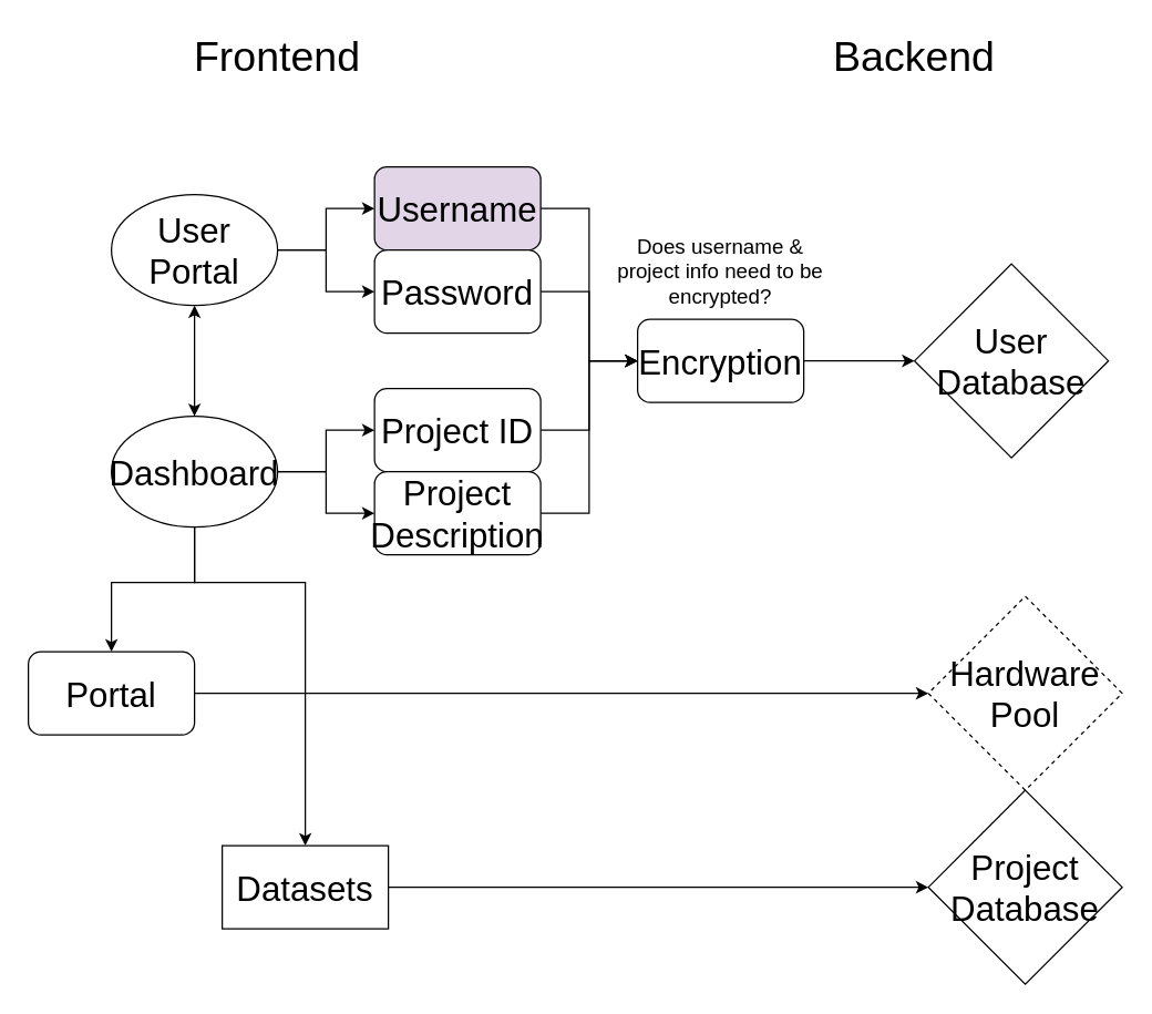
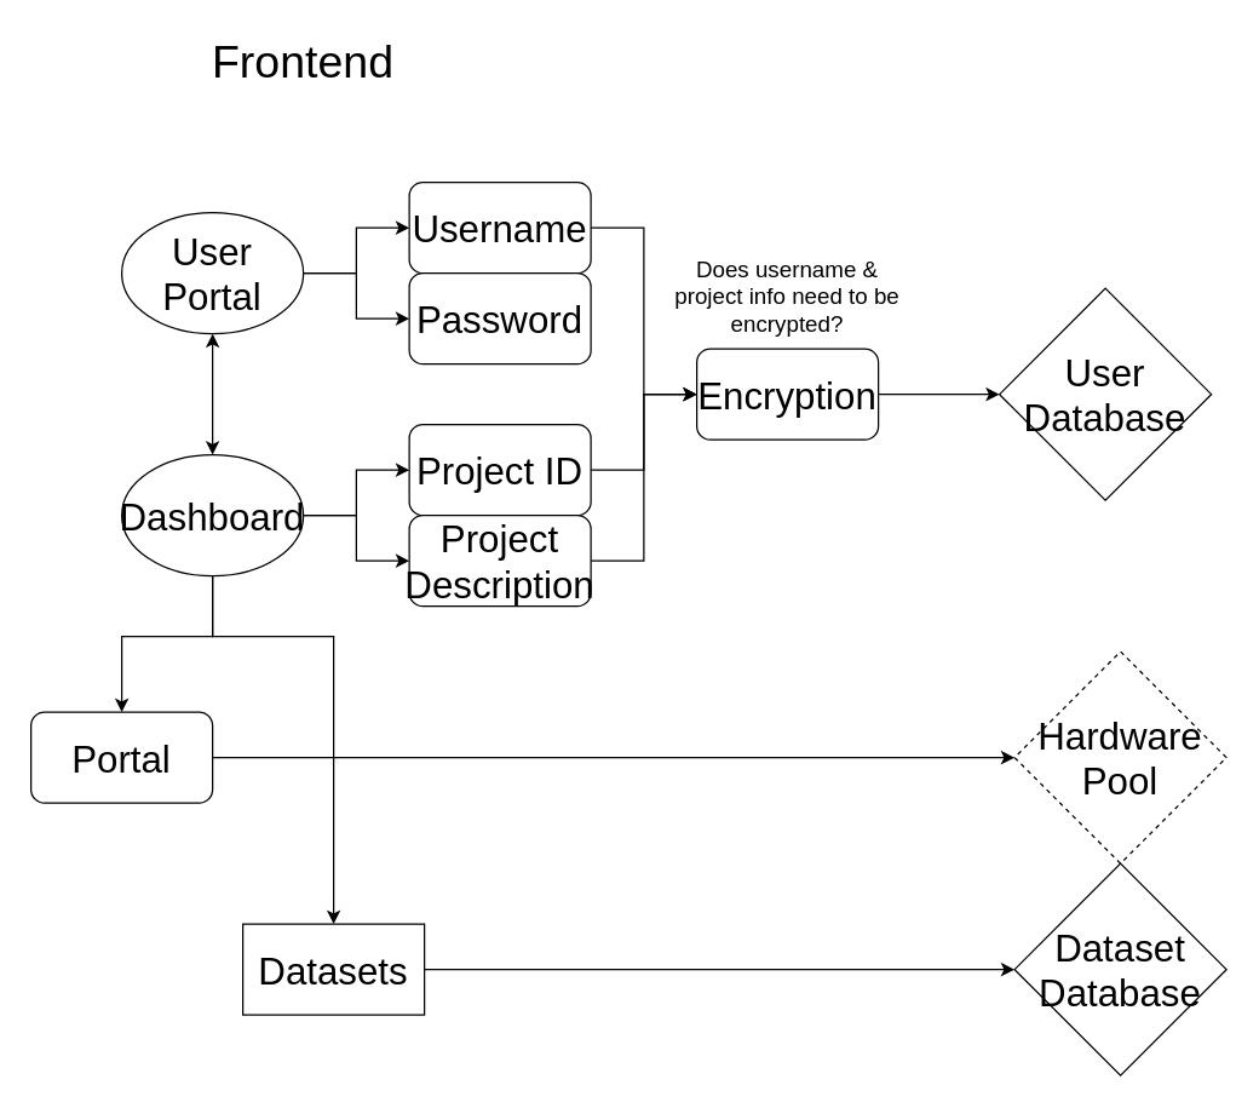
  <mxCell id="0" />
  <mxCell id="1" parent="0" />
  <mxCell id="2" value="Frontend" style="text;html=1;strokeColor=none;fillColor=none;align=center;verticalAlign=middle;whiteSpace=wrap;rounded=0;fontSize=30;" vertex="1" parent="1"><mxGeometry x="140" y="20" width="120" height="40" as="geometry" /></mxCell>
  <mxCell id="3" style="edgeStyle=orthogonalEdgeStyle;rounded=0;orthogonalLoop=1;jettySize=auto;html=1;exitX=1;exitY=0.5;exitDx=0;exitDy=0;entryX=0;entryY=0.5;entryDx=0;entryDy=0;fontSize=25;" edge="1" parent="1" source="5" target="18"><mxGeometry relative="1" as="geometry" /></mxCell>
  <mxCell id="4" style="edgeStyle=orthogonalEdgeStyle;rounded=0;orthogonalLoop=1;jettySize=auto;html=1;exitX=1;exitY=0.5;exitDx=0;exitDy=0;fontSize=25;" edge="1" parent="1" source="5" target="20"><mxGeometry relative="1" as="geometry" /></mxCell>
  <mxCell id="5" value="User Portal" style="ellipse;whiteSpace=wrap;html=1;fontSize=25;" vertex="1" parent="1"><mxGeometry x="80" y="140" width="120" height="80" as="geometry" /></mxCell>
- <mxCell id="6" value="Backend" style="text;html=1;strokeColor=none;fillColor=none;align=center;verticalAlign=middle;whiteSpace=wrap;rounded=0;fontSize=30;" vertex="1" parent="1"><mxGeometry x="600" y="20" width="120" height="40" as="geometry" /></mxCell>
  <mxCell id="7" value="" style="endArrow=classic;startArrow=classic;html=1;rounded=0;fontSize=25;entryX=0.5;entryY=1;entryDx=0;entryDy=0;exitX=0.5;exitY=0;exitDx=0;exitDy=0;" edge="1" parent="1" source="16" target="5"><mxGeometry width="50" height="50" relative="1" as="geometry"><mxPoint x="140" y="250" as="sourcePoint" /><mxPoint x="440" y="280" as="targetPoint" /></mxGeometry></mxCell>
  <mxCell id="8" style="edgeStyle=orthogonalEdgeStyle;rounded=0;orthogonalLoop=1;jettySize=auto;html=1;exitX=1;exitY=0.5;exitDx=0;exitDy=0;fontSize=15;" edge="1" parent="1" source="9" target="31"><mxGeometry relative="1" as="geometry" /></mxCell>
  <mxCell id="9" value="Datasets" style="whiteSpace=wrap;html=1;fontSize=25;rounded=0;" vertex="1" parent="1"><mxGeometry x="160" y="610" width="120" height="60" as="geometry" /></mxCell>
  <mxCell id="10" style="edgeStyle=orthogonalEdgeStyle;rounded=0;orthogonalLoop=1;jettySize=auto;html=1;exitX=1;exitY=0.5;exitDx=0;exitDy=0;fontSize=15;" edge="1" parent="1" source="11" target="30"><mxGeometry relative="1" as="geometry" /></mxCell>
  <mxCell id="11" value="Portal" style="rounded=1;whiteSpace=wrap;html=1;fontSize=25;" vertex="1" parent="1"><mxGeometry x="20" y="470" width="120" height="60" as="geometry" /></mxCell>
  <mxCell id="12" style="edgeStyle=orthogonalEdgeStyle;rounded=0;orthogonalLoop=1;jettySize=auto;html=1;exitX=0.5;exitY=1;exitDx=0;exitDy=0;entryX=0.5;entryY=0;entryDx=0;entryDy=0;fontSize=25;" edge="1" parent="1" source="16" target="11"><mxGeometry relative="1" as="geometry"><Array as="points"><mxPoint x="140" y="420" /><mxPoint x="80" y="420" /></Array></mxGeometry></mxCell>
  <mxCell id="13" style="edgeStyle=orthogonalEdgeStyle;rounded=0;orthogonalLoop=1;jettySize=auto;html=1;exitX=0.5;exitY=1;exitDx=0;exitDy=0;fontSize=25;" edge="1" parent="1" source="16" target="9"><mxGeometry relative="1" as="geometry"><Array as="points"><mxPoint x="140" y="420" /><mxPoint x="220" y="420" /></Array></mxGeometry></mxCell>
  <mxCell id="14" style="edgeStyle=orthogonalEdgeStyle;rounded=0;orthogonalLoop=1;jettySize=auto;html=1;exitX=1;exitY=0.5;exitDx=0;exitDy=0;entryX=0;entryY=0.5;entryDx=0;entryDy=0;fontSize=15;" edge="1" parent="1" source="16" target="26"><mxGeometry relative="1" as="geometry" /></mxCell>
  <mxCell id="15" style="edgeStyle=orthogonalEdgeStyle;rounded=0;orthogonalLoop=1;jettySize=auto;html=1;exitX=1;exitY=0.5;exitDx=0;exitDy=0;entryX=0;entryY=0.5;entryDx=0;entryDy=0;fontSize=15;" edge="1" parent="1" source="16" target="28"><mxGeometry relative="1" as="geometry" /></mxCell>
  <mxCell id="16" value="Dashboard" style="ellipse;whiteSpace=wrap;html=1;fontSize=25;" vertex="1" parent="1"><mxGeometry x="80" y="300" width="120" height="80" as="geometry" /></mxCell>
  <mxCell id="17" style="edgeStyle=orthogonalEdgeStyle;rounded=0;orthogonalLoop=1;jettySize=auto;html=1;exitX=1;exitY=0.5;exitDx=0;exitDy=0;entryX=0;entryY=0.5;entryDx=0;entryDy=0;fontSize=25;" edge="1" parent="1" source="18" target="22"><mxGeometry relative="1" as="geometry" /></mxCell>
- <mxCell id="18" value="Username" style="rounded=1;whiteSpace=wrap;html=1;fontSize=25;fillColor=#e1d5e7;" vertex="1" parent="1"><mxGeometry x="270" y="120" width="120" height="60" as="geometry" /></mxCell>
- <mxCell id="19" style="edgeStyle=orthogonalEdgeStyle;rounded=0;orthogonalLoop=1;jettySize=auto;html=1;exitX=1;exitY=0.5;exitDx=0;exitDy=0;entryX=0;entryY=0.5;entryDx=0;entryDy=0;fontSize=25;" edge="1" parent="1" source="20" target="22"><mxGeometry relative="1" as="geometry" /></mxCell>
+ <mxCell id="18" value="Username" style="rounded=1;whiteSpace=wrap;html=1;fontSize=25;" vertex="1" parent="1"><mxGeometry x="270" y="120" width="120" height="60" as="geometry" /></mxCell>
  <mxCell id="20" value="Password" style="rounded=1;whiteSpace=wrap;html=1;fontSize=25;" vertex="1" parent="1"><mxGeometry x="270" y="180" width="120" height="60" as="geometry" /></mxCell>
  <mxCell id="21" style="edgeStyle=orthogonalEdgeStyle;rounded=0;orthogonalLoop=1;jettySize=auto;html=1;exitX=1;exitY=0.5;exitDx=0;exitDy=0;fontSize=15;" edge="1" parent="1" source="22" target="23"><mxGeometry relative="1" as="geometry" /></mxCell>
  <mxCell id="22" value="Encryption" style="rounded=1;whiteSpace=wrap;html=1;fontSize=25;" vertex="1" parent="1"><mxGeometry x="460" y="230" width="120" height="60" as="geometry" /></mxCell>
  <mxCell id="23" value="User Database" style="rhombus;whiteSpace=wrap;html=1;fontSize=25;" vertex="1" parent="1"><mxGeometry x="660" y="190" width="140" height="140" as="geometry" /></mxCell>
  <mxCell id="24" value="Does username &amp;amp; project info need to be encrypted?" style="text;html=1;strokeColor=none;fillColor=none;align=center;verticalAlign=middle;whiteSpace=wrap;rounded=0;fontSize=15;" vertex="1" parent="1"><mxGeometry x="435" y="180" width="170" height="30" as="geometry" /></mxCell>
  <mxCell id="25" style="edgeStyle=orthogonalEdgeStyle;rounded=0;orthogonalLoop=1;jettySize=auto;html=1;exitX=1;exitY=0.5;exitDx=0;exitDy=0;entryX=0;entryY=0.5;entryDx=0;entryDy=0;fontSize=15;" edge="1" parent="1" source="26" target="22"><mxGeometry relative="1" as="geometry" /></mxCell>
  <mxCell id="26" value="Project ID" style="rounded=1;whiteSpace=wrap;html=1;fontSize=25;" vertex="1" parent="1"><mxGeometry x="270" y="280" width="120" height="60" as="geometry" /></mxCell>
  <mxCell id="27" style="edgeStyle=orthogonalEdgeStyle;rounded=0;orthogonalLoop=1;jettySize=auto;html=1;exitX=1;exitY=0.5;exitDx=0;exitDy=0;fontSize=15;entryX=0;entryY=0.5;entryDx=0;entryDy=0;" edge="1" parent="1" source="28" target="22"><mxGeometry relative="1" as="geometry"><mxPoint x="550" y="330" as="targetPoint" /></mxGeometry></mxCell>
  <mxCell id="28" value="Project Description" style="rounded=1;whiteSpace=wrap;html=1;fontSize=25;" vertex="1" parent="1"><mxGeometry x="270" y="340" width="120" height="60" as="geometry" /></mxCell>
  <mxCell id="29" style="edgeStyle=orthogonalEdgeStyle;rounded=0;orthogonalLoop=1;jettySize=auto;html=1;exitX=0.5;exitY=1;exitDx=0;exitDy=0;fontSize=15;" edge="1" parent="1" source="26" target="26"><mxGeometry relative="1" as="geometry" /></mxCell>
  <mxCell id="30" value="Hardware Pool" style="rhombus;whiteSpace=wrap;html=1;fontSize=25;dashed=1;" vertex="1" parent="1"><mxGeometry x="670" y="430" width="140" height="140" as="geometry" /></mxCell>
- <mxCell id="31" value="Project Database" style="rhombus;whiteSpace=wrap;html=1;fontSize=25;" vertex="1" parent="1"><mxGeometry x="670" y="570" width="140" height="140" as="geometry" /></mxCell>
+ <mxCell id="31" value="Dataset Database" style="rhombus;whiteSpace=wrap;html=1;fontSize=25;" vertex="1" parent="1"><mxGeometry x="670" y="570" width="140" height="140" as="geometry" /></mxCell>
